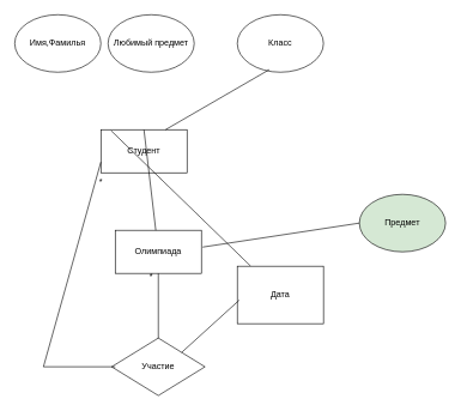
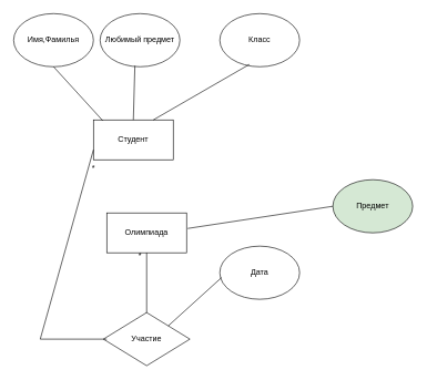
  <mxCell id="0" />
  <mxCell id="1" parent="0" />
  <mxCell id="2" value="Олимпиада" style="rounded=0;whiteSpace=wrap;html=1;" vertex="1" parent="1"><mxGeometry x="160" y="320" width="120" height="60" as="geometry" /></mxCell>
  <mxCell id="3" value="Студент" style="rounded=0;whiteSpace=wrap;html=1;" vertex="1" parent="1"><mxGeometry x="140" y="180" width="120" height="60" as="geometry" /></mxCell>
  <mxCell id="4" value="Имя,Фамилья" style="ellipse;whiteSpace=wrap;html=1;" vertex="1" parent="1"><mxGeometry x="20" y="20" width="120" height="80" as="geometry" /></mxCell>
  <mxCell id="5" value="Класс" style="ellipse;whiteSpace=wrap;html=1;" vertex="1" parent="1"><mxGeometry x="330" y="20" width="120" height="80" as="geometry" /></mxCell>
  <mxCell id="6" value="Предмет" style="ellipse;whiteSpace=wrap;html=1;fillColor=#d5e8d4;" vertex="1" parent="1"><mxGeometry x="500" y="270" width="120" height="80" as="geometry" /></mxCell>
  <mxCell id="7" value="Любимый предмет" style="ellipse;whiteSpace=wrap;html=1;" vertex="1" parent="1"><mxGeometry x="150" y="20" width="120" height="80" as="geometry" /></mxCell>
- <mxCell id="8" value="" style="endArrow=none;html=1;rounded=0;exitX=0.118;exitY=0.022;exitDx=0;exitDy=0;exitPerimeter=0;" edge="1" parent="1" source="3" target="15"><mxGeometry width="50" height="50" relative="1" as="geometry"><mxPoint x="350" y="290" as="sourcePoint" /><mxPoint x="400" y="240" as="targetPoint" /></mxGeometry></mxCell>
- <mxCell id="9" value="" style="endArrow=none;html=1;rounded=0;exitX=0.5;exitY=0;exitDx=0;exitDy=0;" edge="1" parent="1" source="3" target="2"><mxGeometry width="50" height="50" relative="1" as="geometry"><mxPoint x="350" y="280" as="sourcePoint" /><mxPoint x="400" y="230" as="targetPoint" /></mxGeometry></mxCell>
+ <mxCell id="8" value="" style="endArrow=none;html=1;rounded=0;entryX=0.5;entryY=1;entryDx=0;entryDy=0;exitX=0.118;exitY=0.022;exitDx=0;exitDy=0;exitPerimeter=0;" edge="1" parent="1" source="3" target="4"><mxGeometry width="50" height="50" relative="1" as="geometry"><mxPoint x="350" y="290" as="sourcePoint" /><mxPoint x="400" y="240" as="targetPoint" /></mxGeometry></mxCell>
+ <mxCell id="9" value="" style="endArrow=none;html=1;rounded=0;entryX=0.436;entryY=0.982;entryDx=0;entryDy=0;entryPerimeter=0;exitX=0.5;exitY=0;exitDx=0;exitDy=0;" edge="1" parent="1" source="3" target="7"><mxGeometry width="50" height="50" relative="1" as="geometry"><mxPoint x="350" y="280" as="sourcePoint" /><mxPoint x="400" y="230" as="targetPoint" /></mxGeometry></mxCell>
  <mxCell id="10" value="" style="endArrow=none;html=1;rounded=0;entryX=0.37;entryY=0.956;entryDx=0;entryDy=0;entryPerimeter=0;exitX=0.75;exitY=0;exitDx=0;exitDy=0;" edge="1" parent="1" source="3" target="5"><mxGeometry width="50" height="50" relative="1" as="geometry"><mxPoint x="350" y="280" as="sourcePoint" /><mxPoint x="400" y="230" as="targetPoint" /></mxGeometry></mxCell>
  <mxCell id="11" value="" style="endArrow=none;html=1;rounded=0;exitX=1.014;exitY=0.39;exitDx=0;exitDy=0;exitPerimeter=0;entryX=0;entryY=0.5;entryDx=0;entryDy=0;" edge="1" parent="1" source="2" target="6"><mxGeometry width="50" height="50" relative="1" as="geometry"><mxPoint x="350" y="280" as="sourcePoint" /><mxPoint x="400" y="230" as="targetPoint" /></mxGeometry></mxCell>
  <mxCell id="12" value="" style="endArrow=none;html=1;rounded=0;entryX=0.5;entryY=1;entryDx=0;entryDy=0;" edge="1" parent="1" target="2"><mxGeometry width="50" height="50" relative="1" as="geometry"><mxPoint x="220" y="475" as="sourcePoint" /><mxPoint x="400" y="230" as="targetPoint" /></mxGeometry></mxCell>
  <mxCell id="13" value="Участие" style="rhombus;whiteSpace=wrap;html=1;" vertex="1" parent="1"><mxGeometry x="155" y="470" width="130" height="80" as="geometry" /></mxCell>
  <mxCell id="14" value="" style="endArrow=none;html=1;rounded=0;exitX=0;exitY=0.75;exitDx=0;exitDy=0;" edge="1" parent="1" source="3"><mxGeometry width="50" height="50" relative="1" as="geometry"><mxPoint x="120" y="270" as="sourcePoint" /><mxPoint x="160" y="510" as="targetPoint" /><Array as="points"><mxPoint x="60" y="510" /></Array></mxGeometry></mxCell>
- <mxCell id="15" value="Дата" style="whiteSpace=wrap;html=1;rounded=0;" vertex="1" parent="1"><mxGeometry x="330" y="370" width="120" height="80" as="geometry" /></mxCell>
+ <mxCell id="15" value="Дата" style="ellipse;whiteSpace=wrap;html=1;" vertex="1" parent="1"><mxGeometry x="330" y="370" width="120" height="80" as="geometry" /></mxCell>
  <mxCell id="16" value="" style="endArrow=none;html=1;rounded=0;exitX=1;exitY=0;exitDx=0;exitDy=0;entryX=0.023;entryY=0.59;entryDx=0;entryDy=0;entryPerimeter=0;" edge="1" parent="1" source="13" target="15"><mxGeometry width="50" height="50" relative="1" as="geometry"><mxPoint x="350" y="320" as="sourcePoint" /><mxPoint x="400" y="270" as="targetPoint" /></mxGeometry></mxCell>
  <mxCell id="17" value="*" style="text;html=1;align=center;verticalAlign=middle;resizable=0;points=[];autosize=1;strokeColor=none;fillColor=none;" vertex="1" parent="1"><mxGeometry x="125" y="238" width="30" height="30" as="geometry" /></mxCell>
  <mxCell id="18" value="*" style="text;html=1;align=center;verticalAlign=middle;resizable=0;points=[];autosize=1;strokeColor=none;fillColor=none;" vertex="1" parent="1"><mxGeometry x="195" y="370" width="30" height="30" as="geometry" /></mxCell>
